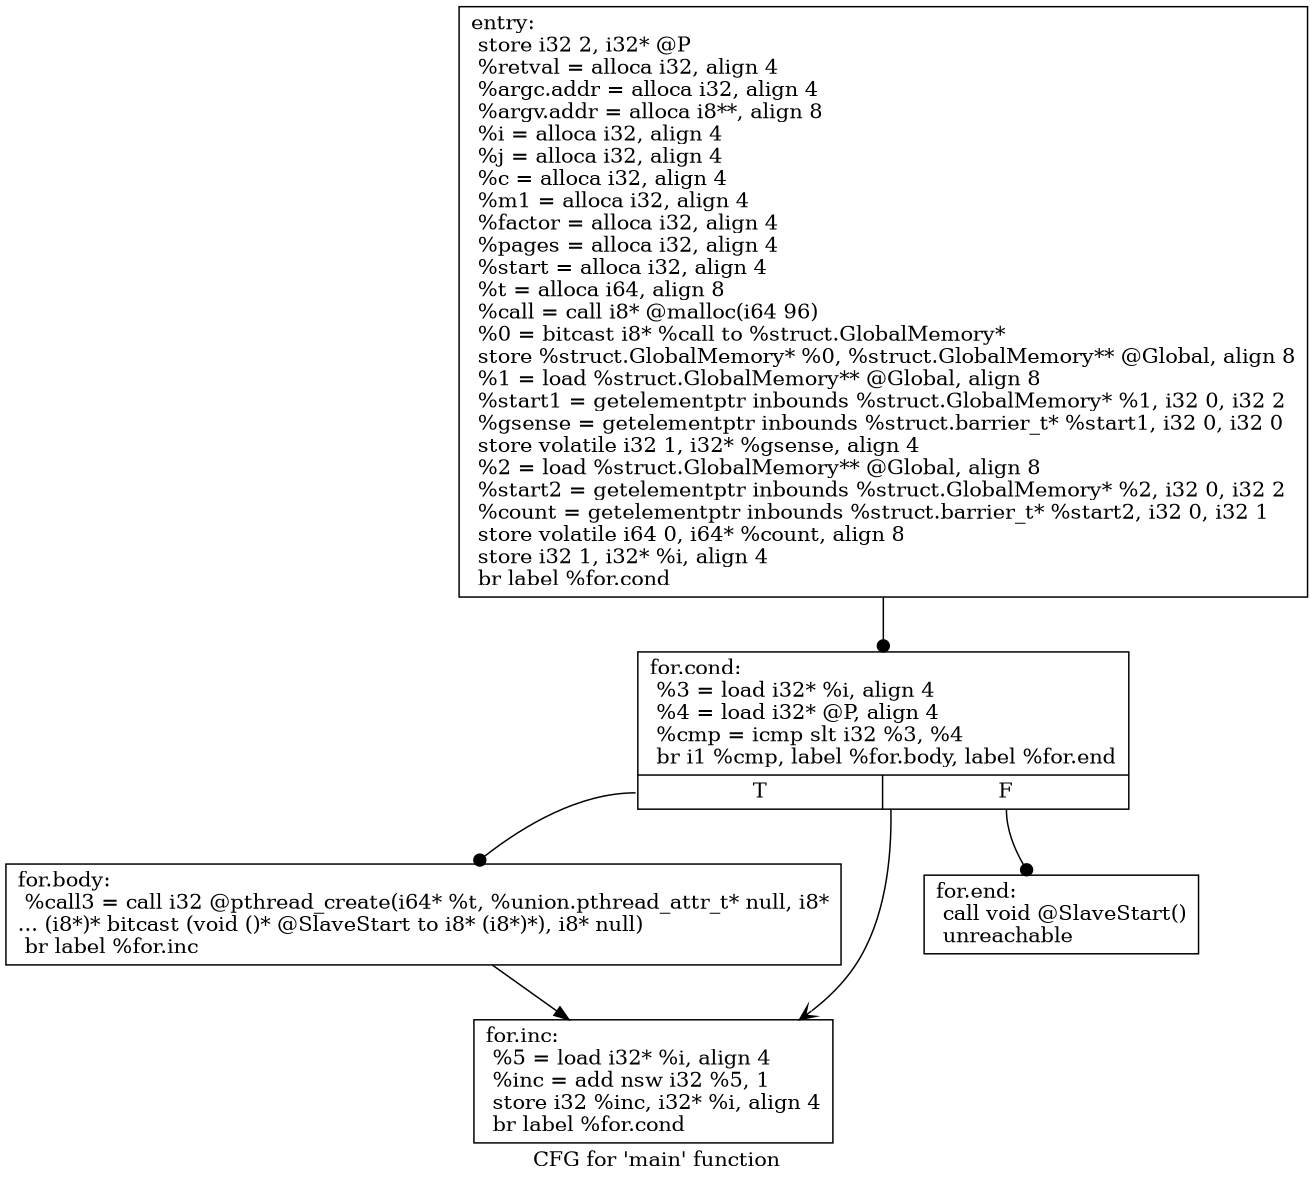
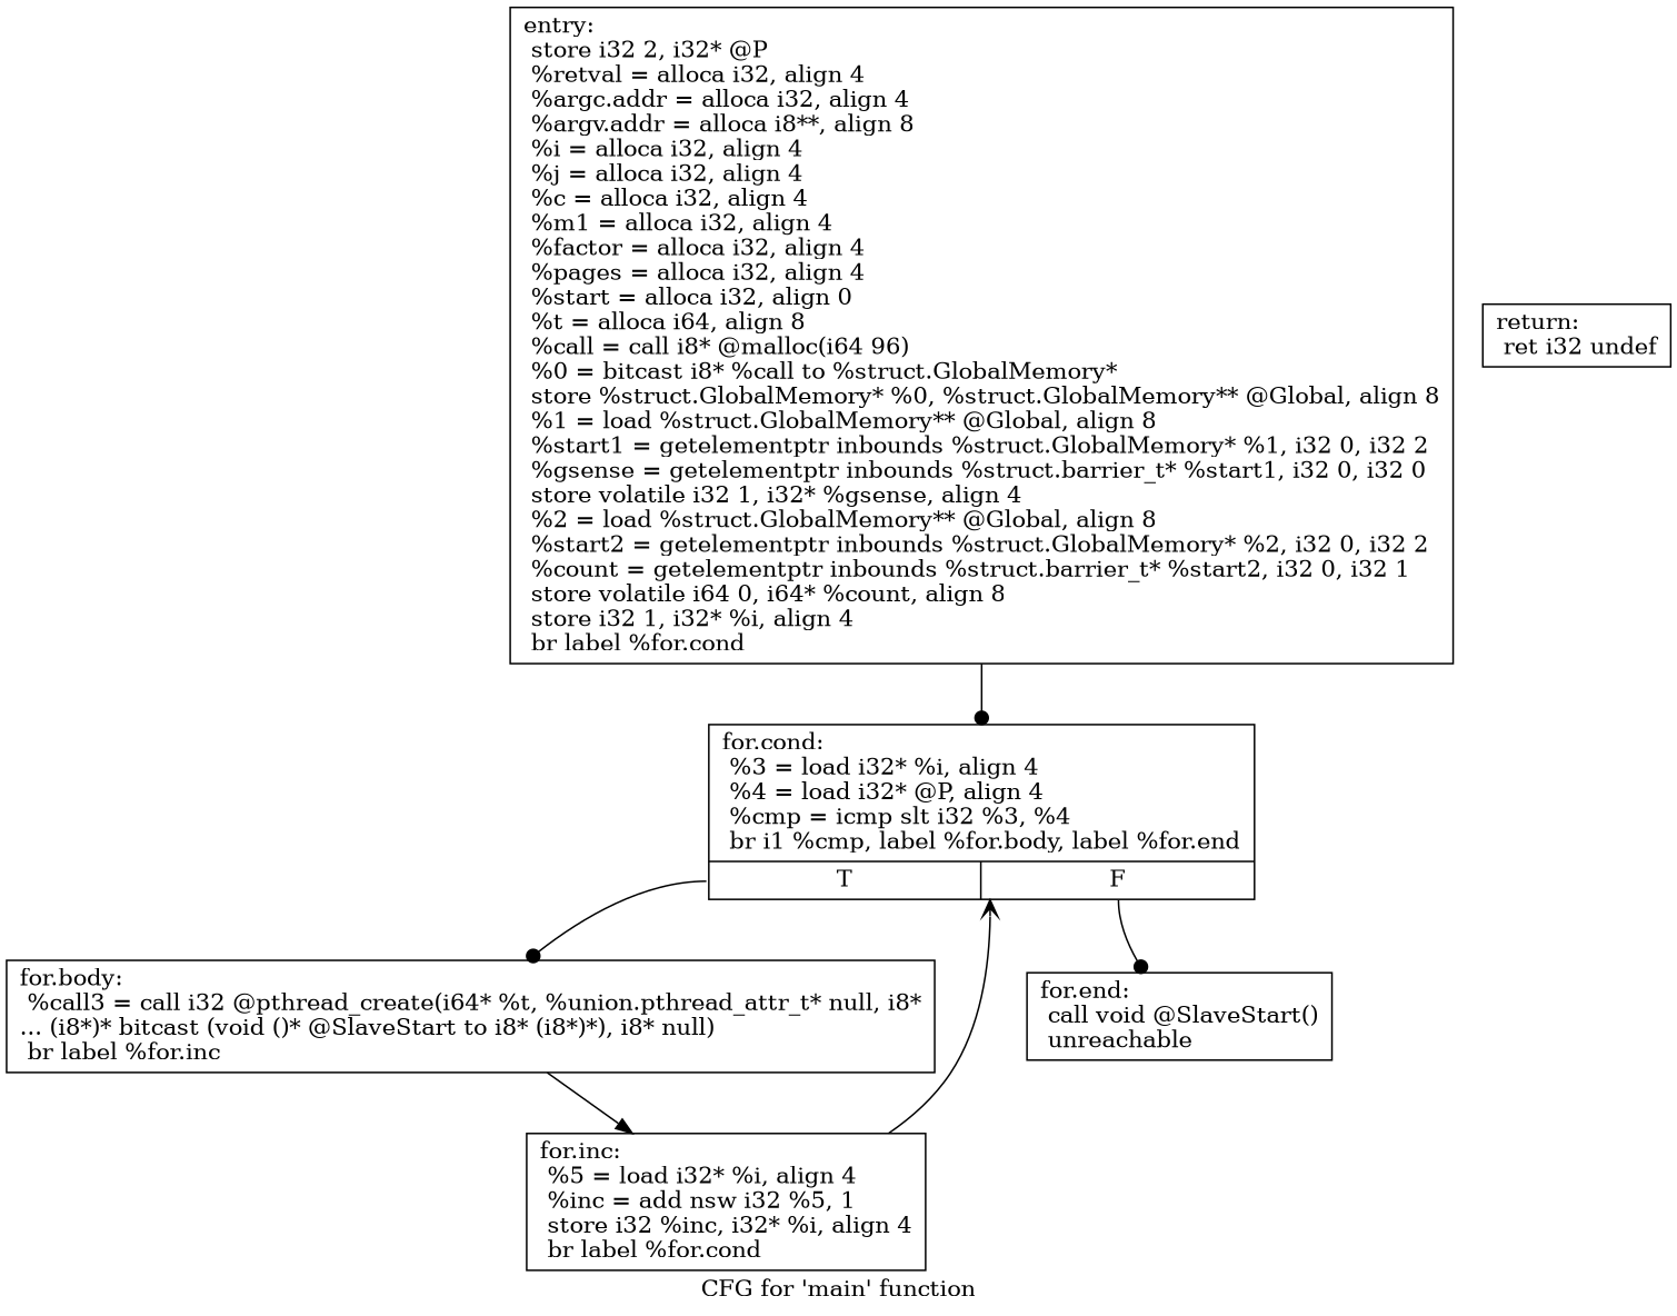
  digraph {
    label="CFG for 'main' function"
    node [shape=record]
    edge [arrowhead=dot]
-   n1 [label="{entry:\l  store i32 2, i32* @P\l  %retval = alloca i32, align 4\l  %argc.addr = alloca i32, align 4\l  %argv.addr = alloca i8**, align 8\l  %i = alloca i32, align 4\l  %j = alloca i32, align 4\l  %c = alloca i32, align 4\l  %m1 = alloca i32, align 4\l  %factor = alloca i32, align 4\l  %pages = alloca i32, align 4\l  %start = alloca i32, align 4\l  %t = alloca i64, align 8\l  %call = call i8* @malloc(i64 96)\l  %0 = bitcast i8* %call to %struct.GlobalMemory*\l  store %struct.GlobalMemory* %0, %struct.GlobalMemory** @Global, align 8\l  %1 = load %struct.GlobalMemory** @Global, align 8\l  %start1 = getelementptr inbounds %struct.GlobalMemory* %1, i32 0, i32 2\l  %gsense = getelementptr inbounds %struct.barrier_t* %start1, i32 0, i32 0\l  store volatile i32 1, i32* %gsense, align 4\l  %2 = load %struct.GlobalMemory** @Global, align 8\l  %start2 = getelementptr inbounds %struct.GlobalMemory* %2, i32 0, i32 2\l  %count = getelementptr inbounds %struct.barrier_t* %start2, i32 0, i32 1\l  store volatile i64 0, i64* %count, align 8\l  store i32 1, i32* %i, align 4\l  br label %for.cond\l}"]
+   n1 [label="{entry:\l  store i32 2, i32* @P\l  %retval = alloca i32, align 4\l  %argc.addr = alloca i32, align 4\l  %argv.addr = alloca i8**, align 8\l  %i = alloca i32, align 4\l  %j = alloca i32, align 4\l  %c = alloca i32, align 4\l  %m1 = alloca i32, align 4\l  %factor = alloca i32, align 4\l  %pages = alloca i32, align 4\l  %start = alloca i32, align 0\l  %t = alloca i64, align 8\l  %call = call i8* @malloc(i64 96)\l  %0 = bitcast i8* %call to %struct.GlobalMemory*\l  store %struct.GlobalMemory* %0, %struct.GlobalMemory** @Global, align 8\l  %1 = load %struct.GlobalMemory** @Global, align 8\l  %start1 = getelementptr inbounds %struct.GlobalMemory* %1, i32 0, i32 2\l  %gsense = getelementptr inbounds %struct.barrier_t* %start1, i32 0, i32 0\l  store volatile i32 1, i32* %gsense, align 4\l  %2 = load %struct.GlobalMemory** @Global, align 8\l  %start2 = getelementptr inbounds %struct.GlobalMemory* %2, i32 0, i32 2\l  %count = getelementptr inbounds %struct.barrier_t* %start2, i32 0, i32 1\l  store volatile i64 0, i64* %count, align 8\l  store i32 1, i32* %i, align 4\l  br label %for.cond\l}"]
    n2 [label="{for.cond:                                         \l  %3 = load i32* %i, align 4\l  %4 = load i32* @P, align 4\l  %cmp = icmp slt i32 %3, %4\l  br i1 %cmp, label %for.body, label %for.end\l|{<s0>T|<s1>F}}"]
    n3 [label="{for.body:                                         \l  %call3 = call i32 @pthread_create(i64* %t, %union.pthread_attr_t* null, i8*\l... (i8*)* bitcast (void ()* @SlaveStart to i8* (i8*)*), i8* null)\l  br label %for.inc\l}"]
    n4 [label="{for.end:                                          \l  call void @SlaveStart()\l  unreachable\l}"]
    n5 [label="{for.inc:                                          \l  %5 = load i32* %i, align 4\l  %inc = add nsw i32 %5, 1\l  store i32 %inc, i32* %i, align 4\l  br label %for.cond\l}"]
+   n6 [label="{return:                                           \l  ret i32 undef\l}"]
    n1 -> n2
    n2 -> n3 [tailport=s0]
    n2 -> n4 [tailport=s1]
    n3 -> n5 [arrowhead=normal]
-   n2 -> n5 [arrowhead=vee]
+   n5 -> n2 [arrowhead=vee]
  }
